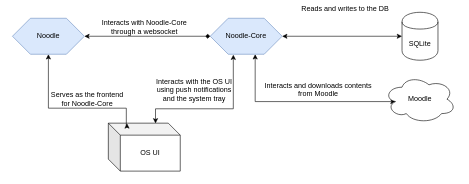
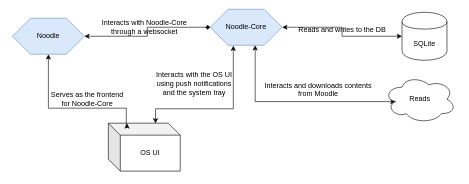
  <mxCell id="0" />
  <mxCell id="1" parent="0" />
  <mxCell id="2" style="edgeStyle=orthogonalEdgeStyle;rounded=0;orthogonalLoop=1;jettySize=auto;html=1;exitX=1;exitY=0.5;exitDx=0;exitDy=0;entryX=0;entryY=0.5;entryDx=0;entryDy=0;startArrow=classic;startFill=1;" edge="1" parent="1" source="6" target="7"><mxGeometry relative="1" as="geometry" /></mxCell>
  <mxCell id="3" style="edgeStyle=orthogonalEdgeStyle;rounded=0;orthogonalLoop=1;jettySize=auto;html=1;exitX=0.321;exitY=1.013;exitDx=0;exitDy=0;entryX=0.656;entryY=0.005;entryDx=0;entryDy=0;entryPerimeter=0;startArrow=classic;startFill=1;exitPerimeter=0;" edge="1" parent="1" source="6" target="9"><mxGeometry relative="1" as="geometry"><Array as="points"><mxPoint x="389" y="181" /><mxPoint x="259" y="181" /></Array></mxGeometry></mxCell>
  <mxCell id="4" value="Interacts with the OS UI&lt;br&gt;using push notifications&lt;br&gt;and the system tray" style="text;html=1;align=center;verticalAlign=middle;resizable=0;points=[];labelBackgroundColor=#ffffff;" vertex="1" connectable="0" parent="3"><mxGeometry x="-0.437" y="56" relative="1" as="geometry"><mxPoint x="-121.67" y="-10" as="offset" /></mxGeometry></mxCell>
  <mxCell id="5" style="edgeStyle=orthogonalEdgeStyle;rounded=0;orthogonalLoop=1;jettySize=auto;html=1;exitX=0.625;exitY=1;exitDx=0;exitDy=0;startArrow=classic;startFill=1;entryX=0.16;entryY=0.55;entryDx=0;entryDy=0;entryPerimeter=0;" edge="1" parent="1" source="6" target="10"><mxGeometry relative="1" as="geometry"><mxPoint x="630" y="290" as="targetPoint" /><Array as="points"><mxPoint x="425" y="169" /></Array></mxGeometry></mxCell>
- <mxCell id="6" value="Noodle-Core" style="shape=hexagon;perimeter=hexagonPerimeter2;whiteSpace=wrap;html=1;fillColor=#dae8fc;strokeColor=#6c8ebf;" vertex="1" parent="1"><mxGeometry x="350" y="30" width="120" height="60" as="geometry" /></mxCell>
- <mxCell id="7" value="SQLite" style="shape=cylinder;whiteSpace=wrap;html=1;boundedLbl=1;backgroundOutline=1;" vertex="1" parent="1"><mxGeometry x="670" y="20" width="60" height="80" as="geometry" /></mxCell>
- <mxCell id="8" value="Reads and writes to the DB" style="text;html=1;align=center;verticalAlign=middle;resizable=0;points=[];autosize=1;" vertex="1" parent="1"><mxGeometry x="495" y="5" width="160" height="20" as="geometry" /></mxCell>
+ <mxCell id="6" value="Noodle-Core" style="shape=hexagon;perimeter=hexagonPerimeter2;whiteSpace=wrap;html=1;fillColor=#dae8fc;strokeColor=#6c8ebf;" vertex="1" parent="1"><mxGeometry x="350" y="15" width="120" height="60" as="geometry" /></mxCell>
+ <mxCell id="7" value="SQLite" style="shape=cylinder;whiteSpace=wrap;html=1;boundedLbl=1;backgroundOutline=1;" vertex="1" parent="1"><mxGeometry x="670" y="20" width="75" height="80" as="geometry" /></mxCell>
+ <mxCell id="8" value="Reads and writes to the DB" style="text;html=1;align=center;verticalAlign=middle;resizable=0;points=[];autosize=1;" vertex="1" parent="1"><mxGeometry x="490" y="40" width="160" height="20" as="geometry" /></mxCell>
  <mxCell id="9" value="OS UI" style="shape=cube;whiteSpace=wrap;html=1;boundedLbl=1;backgroundOutline=1;darkOpacity=0.05;darkOpacity2=0.1;" vertex="1" parent="1"><mxGeometry x="180" y="205" width="120" height="80" as="geometry" /></mxCell>
- <mxCell id="10" value="Moodle" style="ellipse;shape=cloud;whiteSpace=wrap;html=1;" vertex="1" parent="1"><mxGeometry x="640" y="125" width="120" height="80" as="geometry" /></mxCell>
+ <mxCell id="10" value="Reads" style="ellipse;shape=cloud;whiteSpace=wrap;html=1;" vertex="1" parent="1"><mxGeometry x="640" y="125" width="120" height="80" as="geometry" /></mxCell>
  <mxCell id="11" value="Interacts and downloads contents&lt;br&gt;from Moodle" style="text;html=1;align=center;verticalAlign=middle;resizable=0;points=[];labelBackgroundColor=#ffffff;" vertex="1" connectable="0" parent="1"><mxGeometry x="479.997" y="164.999" as="geometry"><mxPoint x="49.14" y="-16.43" as="offset" /></mxGeometry></mxCell>
  <mxCell id="12" style="edgeStyle=orthogonalEdgeStyle;rounded=0;orthogonalLoop=1;jettySize=auto;html=1;entryX=0;entryY=0.5;entryDx=0;entryDy=0;startArrow=classic;startFill=1;endArrow=diamond;" edge="1" parent="1" source="14" target="6"><mxGeometry relative="1" as="geometry" /></mxCell>
  <mxCell id="13" style="edgeStyle=orthogonalEdgeStyle;rounded=0;orthogonalLoop=1;jettySize=auto;html=1;startArrow=classic;startFill=1;entryX=0.259;entryY=0.005;entryDx=0;entryDy=0;entryPerimeter=0;" edge="1" parent="1" source="14" target="9"><mxGeometry relative="1" as="geometry"><mxPoint x="130" y="210" as="targetPoint" /><Array as="points"><mxPoint x="80" y="180" /><mxPoint x="210" y="180" /><mxPoint x="210" y="210" /></Array></mxGeometry></mxCell>
  <mxCell id="14" value="Noodle" style="shape=hexagon;perimeter=hexagonPerimeter2;whiteSpace=wrap;html=1;fillColor=#dae8fc;strokeColor=#6c8ebf;" vertex="1" parent="1"><mxGeometry x="20" y="30" width="120" height="60" as="geometry" /></mxCell>
  <mxCell id="15" value="Interacts with Noodle-Core&lt;br&gt;through a websocket" style="text;html=1;align=center;verticalAlign=middle;resizable=0;points=[];autosize=1;" vertex="1" parent="1"><mxGeometry x="160" y="30" width="160" height="30" as="geometry" /></mxCell>
  <mxCell id="16" value="Serves as the frontend for Noodle-Core" style="text;html=1;strokeColor=none;fillColor=none;align=center;verticalAlign=middle;whiteSpace=wrap;rounded=0;" vertex="1" parent="1"><mxGeometry x="80" y="150" width="130" height="30" as="geometry" /></mxCell>
